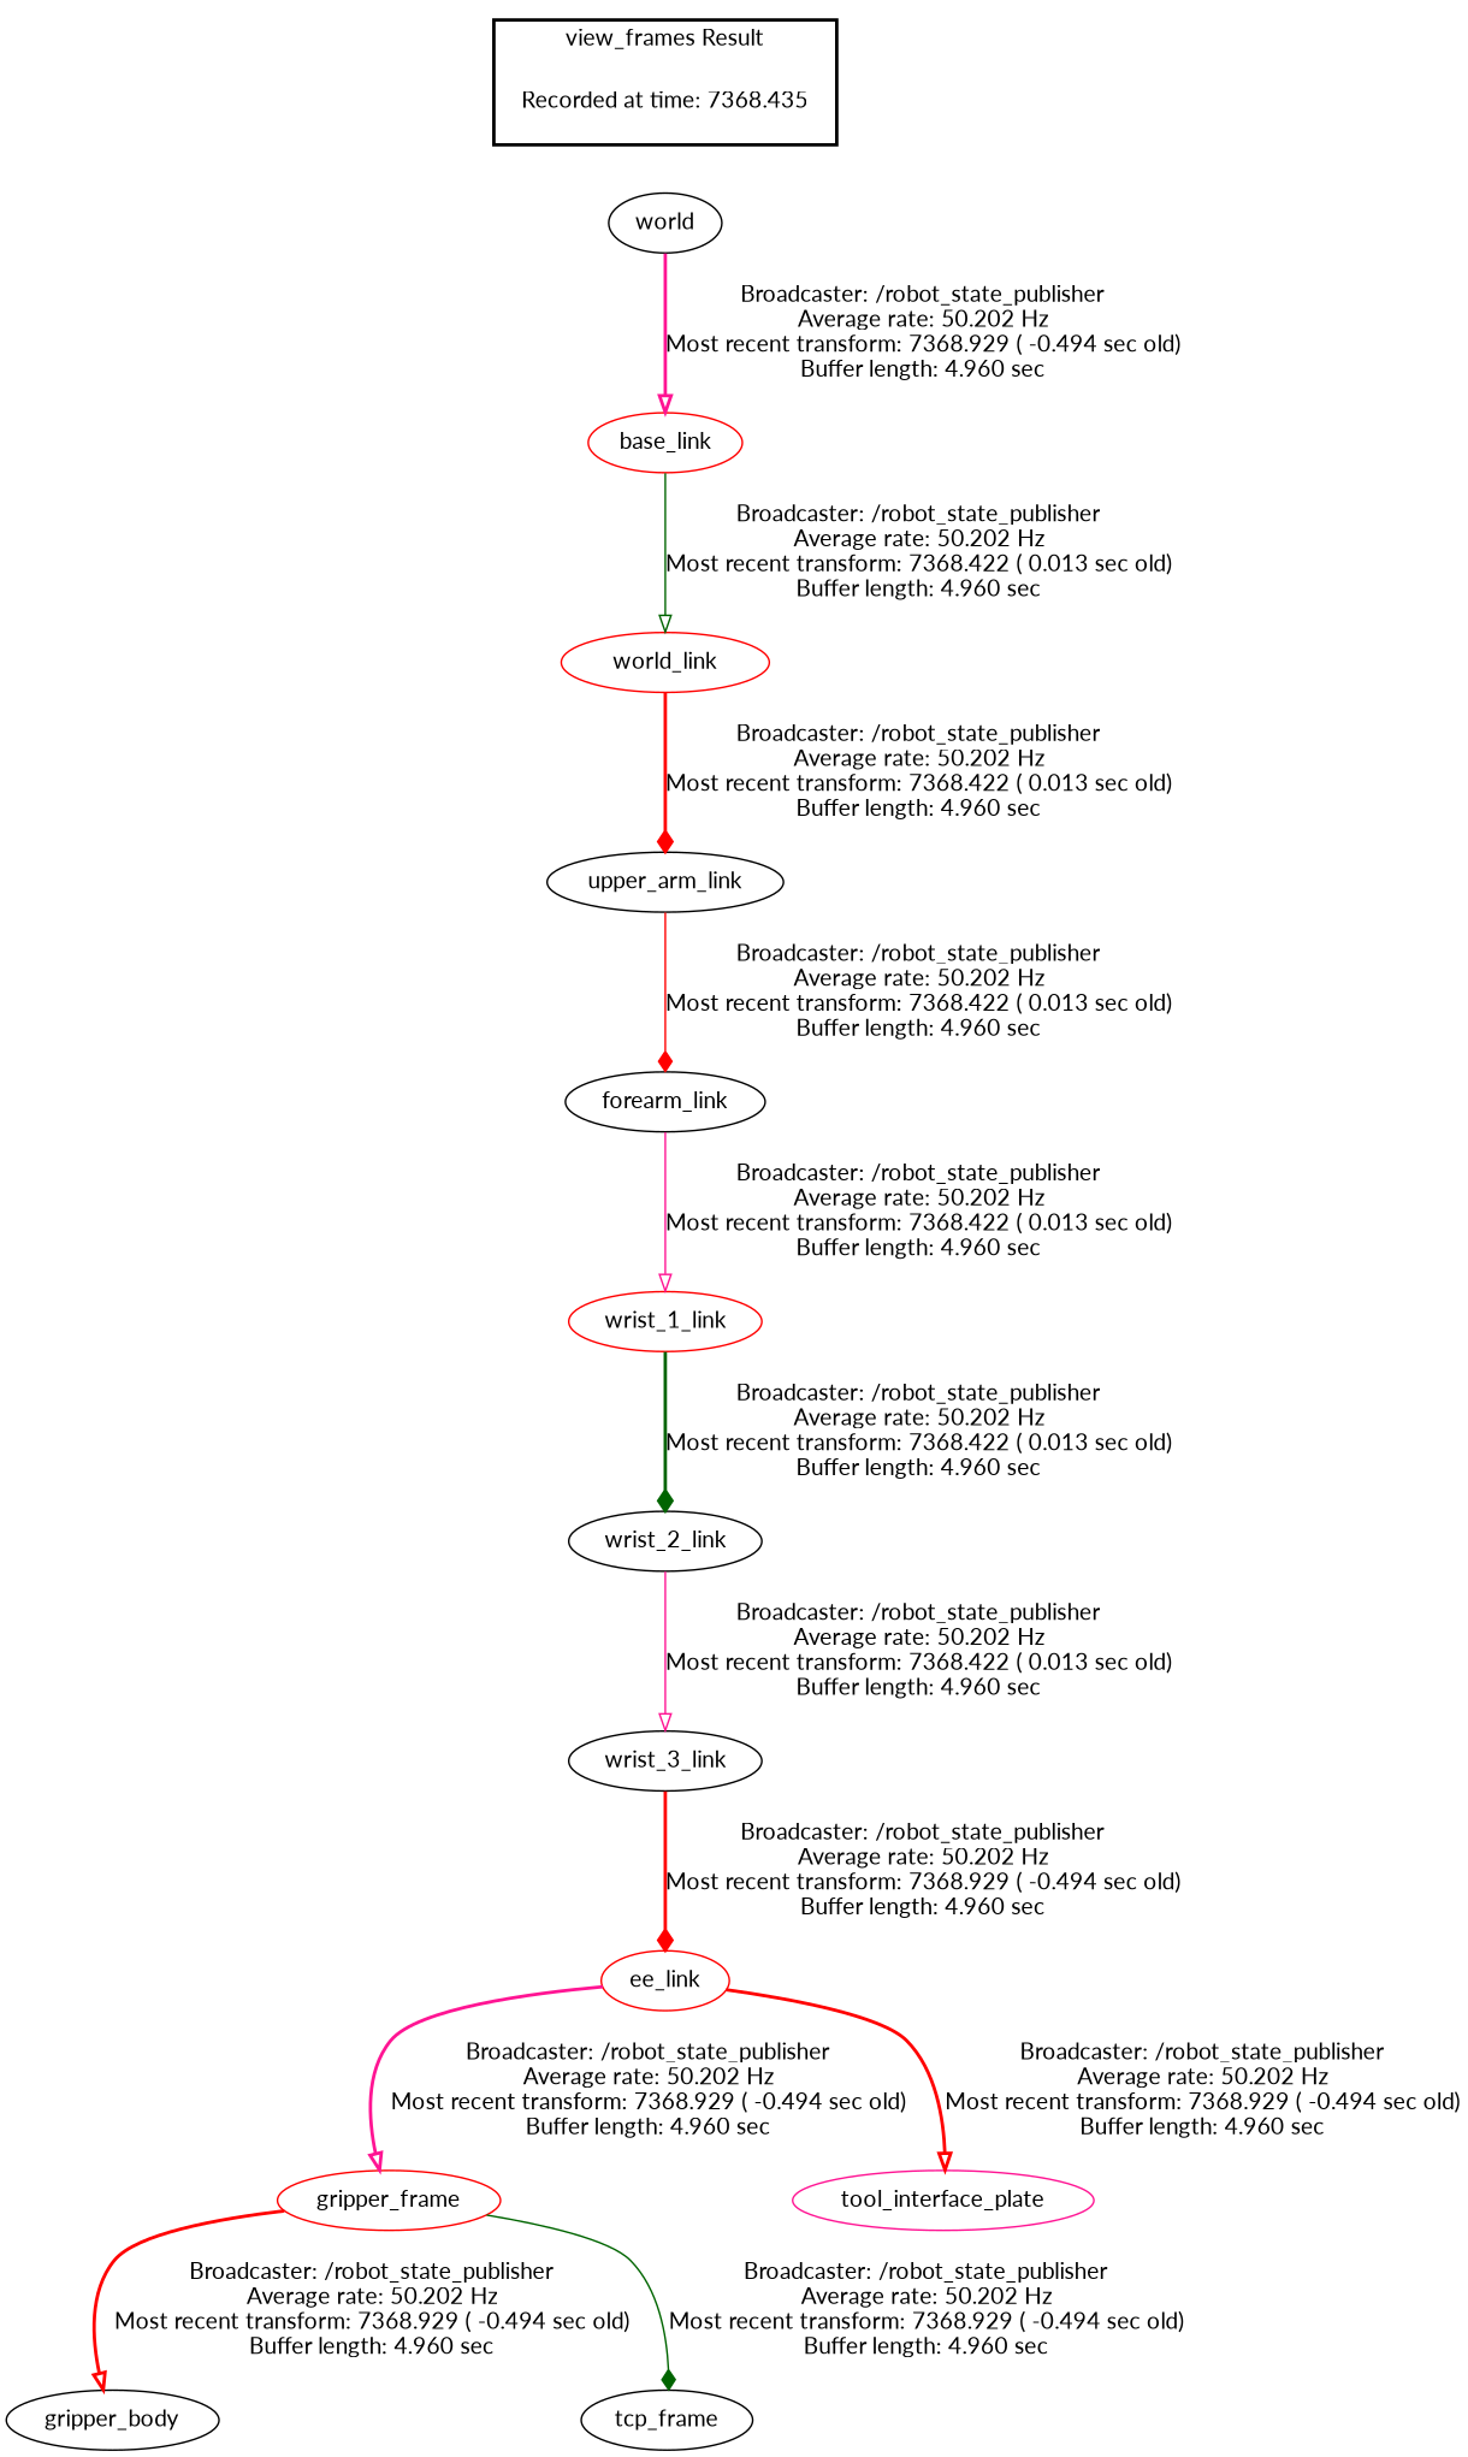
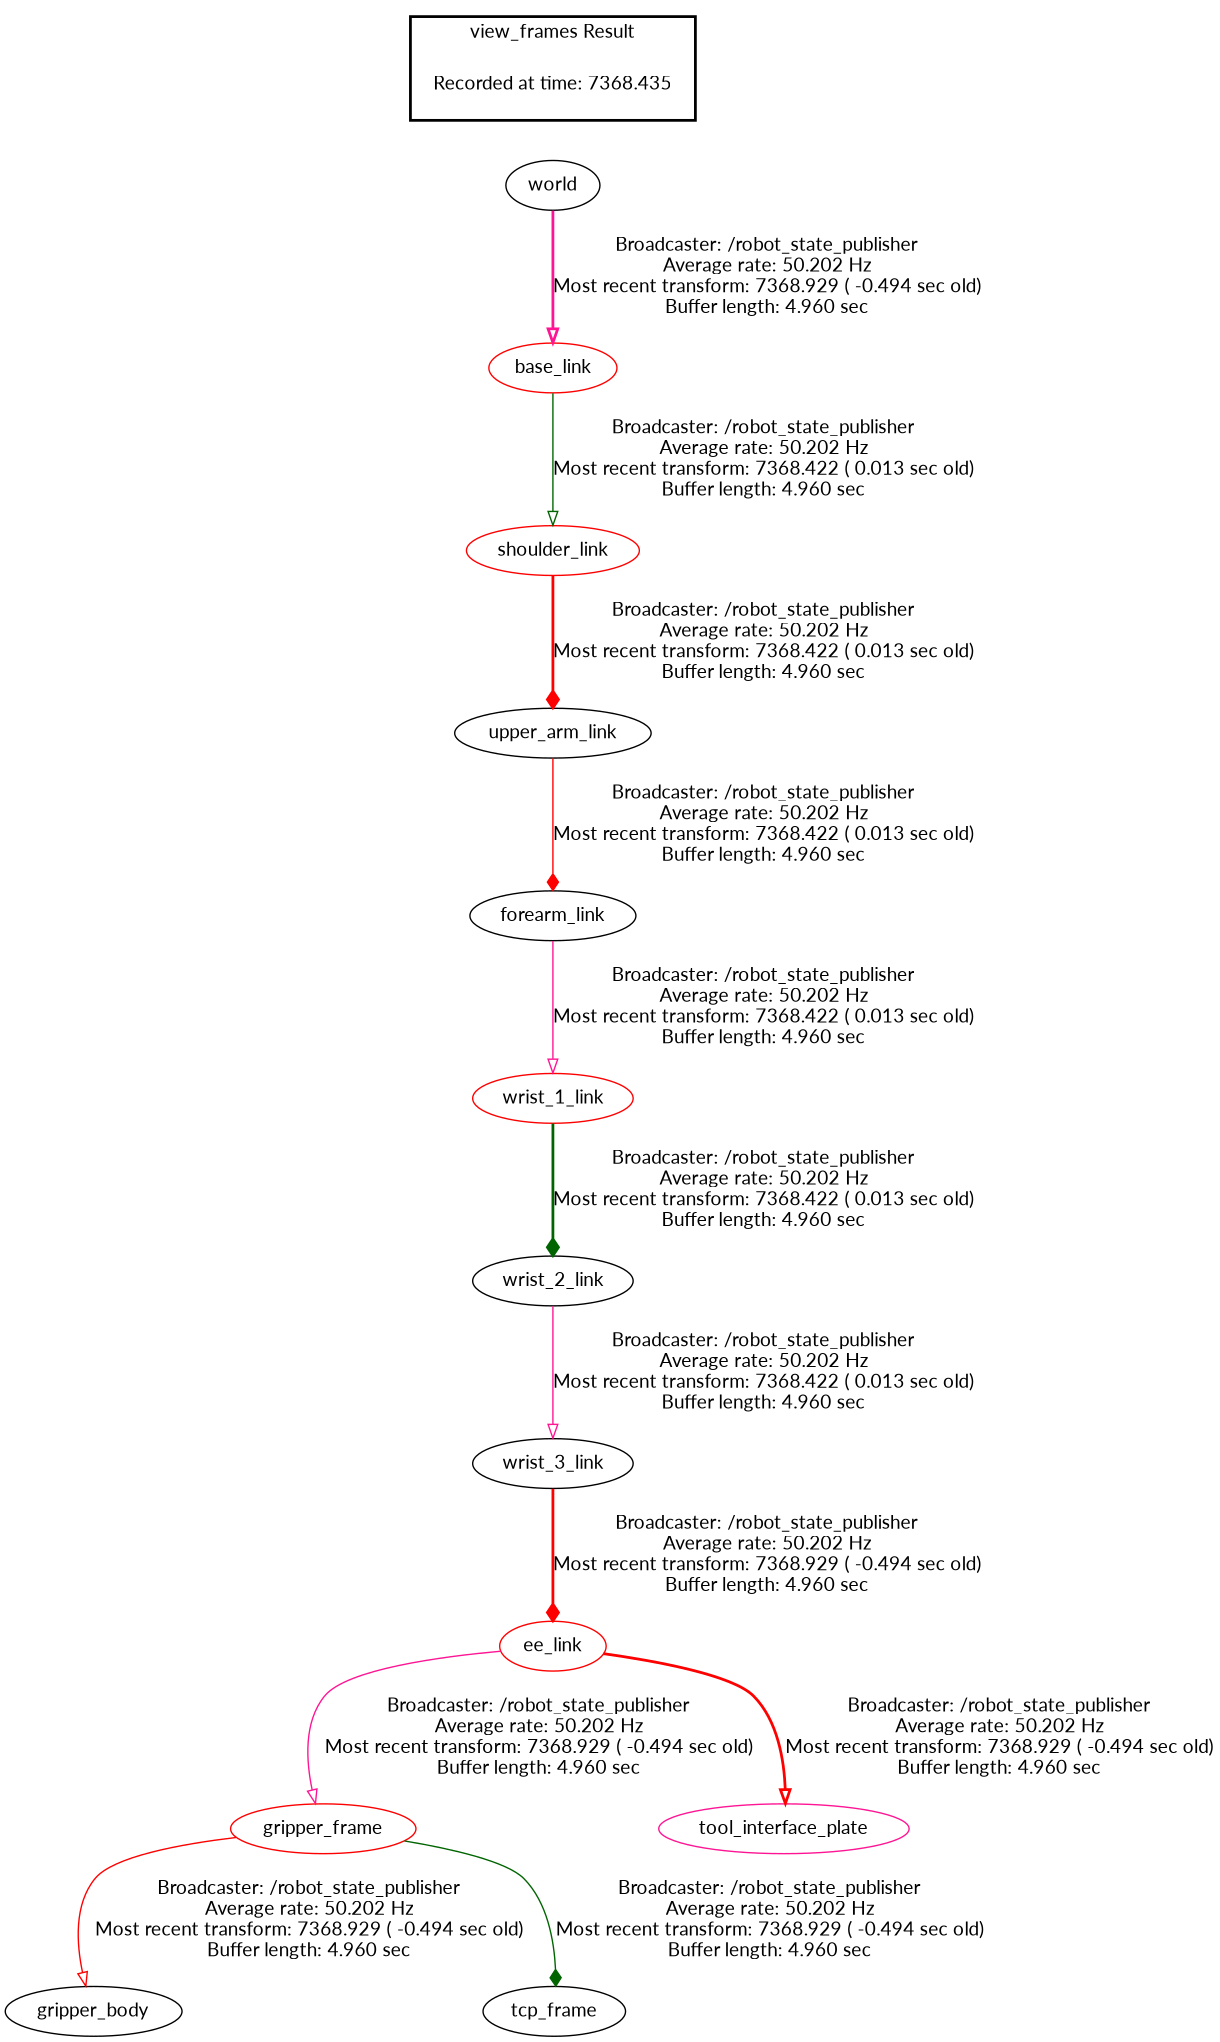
  digraph {
    fontname=Lato
    node [color=black fontname=Lato]
    edge [fontname=Lato style=bold arrowhead=onormal color=red]
    "Recorded at time: 7368.435" [color=deeppink shape=plaintext]
    world
    upper_arm_link
    forearm_link
    wrist_1_link [color=red]
    wrist_2_link
-   shoulder_link [color=red label=world_link]
+   shoulder_link [color=red]
    base_link [color=red]
    wrist_3_link
    ee_link [color=red]
    gripper_frame [color=red]
    tool_interface_plate [color=deeppink]
    gripper_body
    tcp_frame
    subgraph cluster_1 {
      color=black
      label="view_frames Result"
      style=bold
      "Recorded at time: 7368.435"
    }
    "Recorded at time: 7368.435" -> world [style=invis arrowhead="" color=""]
    world -> base_link [color=deeppink label="Broadcaster: /robot_state_publisher\nAverage rate: 50.202 Hz\nMost recent transform: 7368.929 ( -0.494 sec old)\nBuffer length: 4.960 sec\n"]
    upper_arm_link -> forearm_link [arrowhead=diamond label="Broadcaster: /robot_state_publisher\nAverage rate: 50.202 Hz\nMost recent transform: 7368.422 ( 0.013 sec old)\nBuffer length: 4.960 sec\n" style=solid]
    forearm_link -> wrist_1_link [color=deeppink label="Broadcaster: /robot_state_publisher\nAverage rate: 50.202 Hz\nMost recent transform: 7368.422 ( 0.013 sec old)\nBuffer length: 4.960 sec\n" style=solid]
    wrist_1_link -> wrist_2_link [arrowhead=diamond color=darkgreen label="Broadcaster: /robot_state_publisher\nAverage rate: 50.202 Hz\nMost recent transform: 7368.422 ( 0.013 sec old)\nBuffer length: 4.960 sec\n"]
    wrist_2_link -> wrist_3_link [color=deeppink label="Broadcaster: /robot_state_publisher\nAverage rate: 50.202 Hz\nMost recent transform: 7368.422 ( 0.013 sec old)\nBuffer length: 4.960 sec\n" style=solid]
    shoulder_link -> upper_arm_link [arrowhead=diamond label="Broadcaster: /robot_state_publisher\nAverage rate: 50.202 Hz\nMost recent transform: 7368.422 ( 0.013 sec old)\nBuffer length: 4.960 sec\n"]
    base_link -> shoulder_link [color=darkgreen label="Broadcaster: /robot_state_publisher\nAverage rate: 50.202 Hz\nMost recent transform: 7368.422 ( 0.013 sec old)\nBuffer length: 4.960 sec\n" style=solid]
    wrist_3_link -> ee_link [arrowhead=diamond label="Broadcaster: /robot_state_publisher\nAverage rate: 50.202 Hz\nMost recent transform: 7368.929 ( -0.494 sec old)\nBuffer length: 4.960 sec\n"]
-   ee_link -> gripper_frame [color=deeppink label="Broadcaster: /robot_state_publisher\nAverage rate: 50.202 Hz\nMost recent transform: 7368.929 ( -0.494 sec old)\nBuffer length: 4.960 sec\n"]
+   ee_link -> gripper_frame [color=deeppink label="Broadcaster: /robot_state_publisher\nAverage rate: 50.202 Hz\nMost recent transform: 7368.929 ( -0.494 sec old)\nBuffer length: 4.960 sec\n" style=solid]
    ee_link -> tool_interface_plate [label="Broadcaster: /robot_state_publisher\nAverage rate: 50.202 Hz\nMost recent transform: 7368.929 ( -0.494 sec old)\nBuffer length: 4.960 sec\n"]
-   gripper_frame -> gripper_body [label="Broadcaster: /robot_state_publisher\nAverage rate: 50.202 Hz\nMost recent transform: 7368.929 ( -0.494 sec old)\nBuffer length: 4.960 sec\n"]
+   gripper_frame -> gripper_body [label="Broadcaster: /robot_state_publisher\nAverage rate: 50.202 Hz\nMost recent transform: 7368.929 ( -0.494 sec old)\nBuffer length: 4.960 sec\n" style=solid]
    gripper_frame -> tcp_frame [arrowhead=diamond color=darkgreen label="Broadcaster: /robot_state_publisher\nAverage rate: 50.202 Hz\nMost recent transform: 7368.929 ( -0.494 sec old)\nBuffer length: 4.960 sec\n" style=solid]
  }
